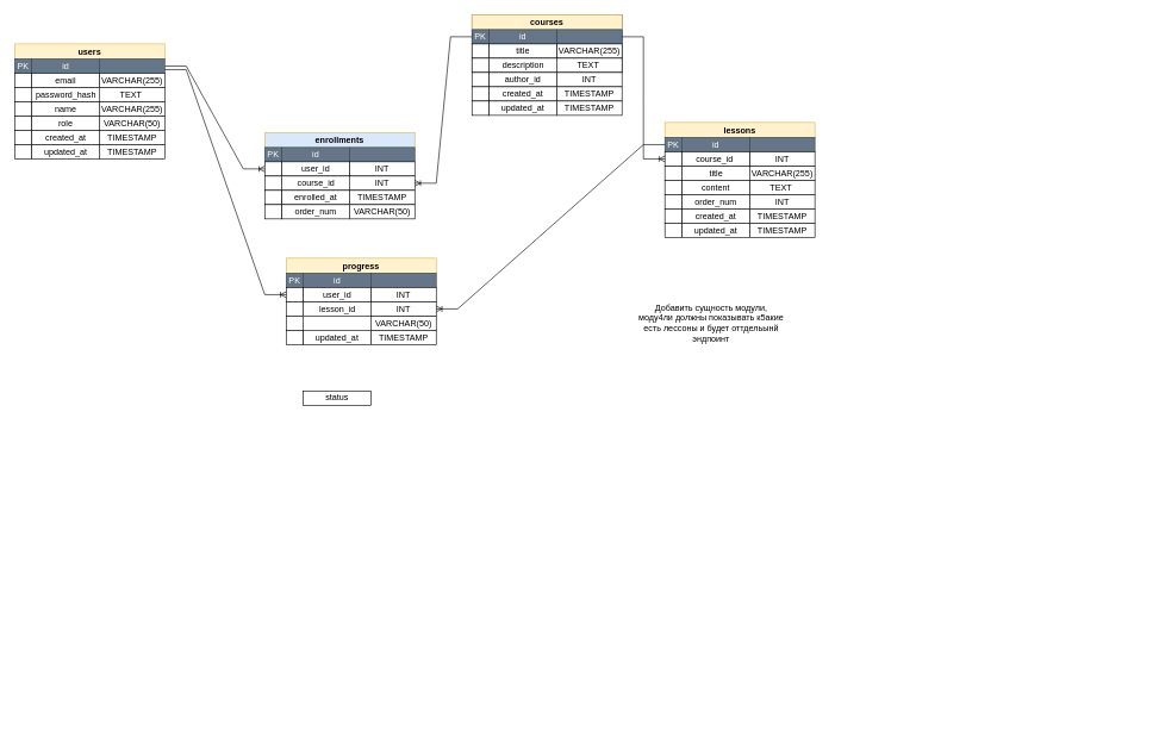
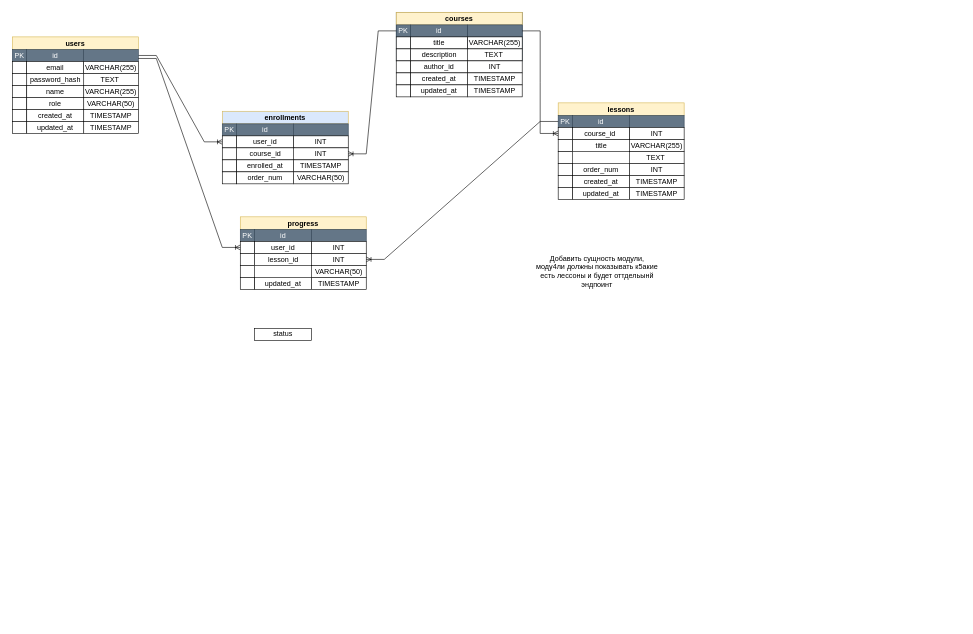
  <mxCell id="0" />
  <mxCell id="1" parent="0" />
  <mxCell id="2" value="" style="group" parent="1" vertex="1" connectable="0"><mxGeometry x="660" y="20" width="210" height="141" as="geometry" /></mxCell>
  <mxCell id="3" value="" style="group;fillColor=#647687;fontColor=#ffffff;strokeColor=#314354;" parent="2" vertex="1" connectable="0"><mxGeometry width="210" height="81" as="geometry" /></mxCell>
  <mxCell id="4" value="&lt;b&gt;courses&lt;/b&gt;" style="rounded=0;whiteSpace=wrap;html=1;fillColor=#fff2cc;strokeColor=#d6b656;" parent="3" vertex="1"><mxGeometry width="210" height="21" as="geometry" /></mxCell>
  <mxCell id="5" value="PK" style="rounded=0;whiteSpace=wrap;html=1;fillColor=#647687;fontColor=#ffffff;strokeColor=#314354;" parent="3" vertex="1"><mxGeometry y="21" width="23.75" height="20" as="geometry" /></mxCell>
  <mxCell id="6" value="" style="rounded=0;whiteSpace=wrap;html=1;fillColor=#647687;fontColor=#ffffff;strokeColor=#314354;" parent="3" vertex="1"><mxGeometry x="118.75" y="21" width="91.25" height="20" as="geometry" /></mxCell>
  <mxCell id="7" value="id" style="rounded=0;whiteSpace=wrap;html=1;fillColor=#647687;fontColor=#ffffff;strokeColor=#314354;" parent="3" vertex="1"><mxGeometry x="23.75" y="21" width="95" height="20" as="geometry" /></mxCell>
  <mxCell id="8" value="" style="rounded=0;whiteSpace=wrap;html=1;" parent="3" vertex="1"><mxGeometry y="41" width="23.75" height="20" as="geometry" /></mxCell>
  <mxCell id="9" value="&lt;span style=&quot;font-size: 12px;&quot;&gt;VARCHAR(255)&lt;/span&gt;" style="rounded=0;whiteSpace=wrap;html=1;" parent="3" vertex="1"><mxGeometry x="118.75" y="41" width="91.25" height="20" as="geometry" /></mxCell>
  <mxCell id="10" value="title" style="rounded=0;whiteSpace=wrap;html=1;" parent="3" vertex="1"><mxGeometry x="23.75" y="41" width="95" height="20" as="geometry" /></mxCell>
  <mxCell id="11" value="&lt;font&gt;description&lt;/font&gt;" style="rounded=0;whiteSpace=wrap;html=1;" parent="3" vertex="1"><mxGeometry x="23.75" y="61" width="96.25" height="20" as="geometry" /></mxCell>
  <mxCell id="12" value="" style="rounded=0;whiteSpace=wrap;html=1;" parent="2" vertex="1"><mxGeometry y="61" width="24" height="20" as="geometry" /></mxCell>
  <mxCell id="13" value="&lt;span style=&quot;font-size: 12px;&quot;&gt;TEXT&amp;nbsp;&lt;/span&gt;" style="rounded=0;whiteSpace=wrap;html=1;" parent="2" vertex="1"><mxGeometry x="119" y="61" width="91" height="20" as="geometry" /></mxCell>
  <mxCell id="14" value="" style="rounded=0;whiteSpace=wrap;html=1;" parent="2" vertex="1"><mxGeometry y="81" width="24" height="20" as="geometry" /></mxCell>
  <mxCell id="15" value="INT" style="rounded=0;whiteSpace=wrap;html=1;" parent="2" vertex="1"><mxGeometry x="119" y="81" width="91" height="20" as="geometry" /></mxCell>
  <mxCell id="16" value="&lt;font&gt;author_id&lt;/font&gt;" style="rounded=0;whiteSpace=wrap;html=1;" parent="2" vertex="1"><mxGeometry x="24" y="81" width="95" height="20" as="geometry" /></mxCell>
  <mxCell id="17" value="" style="rounded=0;whiteSpace=wrap;html=1;" parent="2" vertex="1"><mxGeometry y="101" width="24" height="20" as="geometry" /></mxCell>
  <mxCell id="18" value="&lt;span style=&quot;font-size: 12px;&quot;&gt;TIMESTAMP&lt;/span&gt;" style="rounded=0;whiteSpace=wrap;html=1;" parent="2" vertex="1"><mxGeometry x="119" y="101" width="91" height="20" as="geometry" /></mxCell>
  <mxCell id="19" value="&lt;font&gt;created_at&lt;/font&gt;" style="rounded=0;whiteSpace=wrap;html=1;" parent="2" vertex="1"><mxGeometry x="24" y="101" width="95" height="20" as="geometry" /></mxCell>
  <mxCell id="20" value="" style="rounded=0;whiteSpace=wrap;html=1;" parent="2" vertex="1"><mxGeometry y="121" width="24" height="20" as="geometry" /></mxCell>
  <mxCell id="21" value="&lt;span style=&quot;font-size: 12px;&quot;&gt;TIMESTAMP&lt;/span&gt;" style="rounded=0;whiteSpace=wrap;html=1;" parent="2" vertex="1"><mxGeometry x="119" y="121" width="91" height="20" as="geometry" /></mxCell>
  <mxCell id="22" value="&lt;font&gt;updated_at&lt;/font&gt;" style="rounded=0;whiteSpace=wrap;html=1;" parent="2" vertex="1"><mxGeometry x="24" y="121" width="95" height="20" as="geometry" /></mxCell>
  <mxCell id="23" value="" style="edgeStyle=entityRelationEdgeStyle;fontSize=12;html=1;endArrow=ERoneToMany;rounded=0;exitX=1;exitY=0.5;exitDx=0;exitDy=0;entryX=0;entryY=0.5;entryDx=0;entryDy=0;" parent="1" source="63" target="29" edge="1"><mxGeometry width="100" height="100" relative="1" as="geometry"><mxPoint x="-20" y="251" as="sourcePoint" /><mxPoint x="80" y="151" as="targetPoint" /></mxGeometry></mxCell>
  <mxCell id="24" value="" style="group" parent="1" vertex="1" connectable="0"><mxGeometry x="370" y="185" width="210" height="81" as="geometry" /></mxCell>
  <mxCell id="25" value="&lt;b&gt;enrollments&lt;/b&gt;" style="rounded=0;whiteSpace=wrap;html=1;fillColor=#dae8fc;strokeColor=#d6b656;" parent="24" vertex="1"><mxGeometry width="210" height="21" as="geometry" /></mxCell>
  <mxCell id="26" value="PK" style="rounded=0;whiteSpace=wrap;html=1;fillColor=#647687;fontColor=#ffffff;strokeColor=#314354;" parent="24" vertex="1"><mxGeometry y="21" width="23.75" height="20" as="geometry" /></mxCell>
  <mxCell id="27" value="" style="rounded=0;whiteSpace=wrap;html=1;fillColor=#647687;fontColor=#ffffff;strokeColor=#314354;" parent="24" vertex="1"><mxGeometry x="118.75" y="21" width="91.25" height="20" as="geometry" /></mxCell>
  <mxCell id="28" value="id" style="rounded=0;whiteSpace=wrap;html=1;fillColor=#647687;fontColor=#ffffff;strokeColor=#314354;" parent="24" vertex="1"><mxGeometry x="23.75" y="21" width="95" height="20" as="geometry" /></mxCell>
  <mxCell id="29" value="" style="rounded=0;whiteSpace=wrap;html=1;" parent="24" vertex="1"><mxGeometry y="41" width="23.75" height="20" as="geometry" /></mxCell>
  <mxCell id="30" value="INT" style="rounded=0;whiteSpace=wrap;html=1;" parent="24" vertex="1"><mxGeometry x="118.75" y="41" width="91.25" height="20" as="geometry" /></mxCell>
  <mxCell id="31" value="user_id" style="rounded=0;whiteSpace=wrap;html=1;" parent="24" vertex="1"><mxGeometry x="23.75" y="41" width="95" height="20" as="geometry" /></mxCell>
  <mxCell id="32" value="&lt;font&gt;course_id&lt;/font&gt;" style="rounded=0;whiteSpace=wrap;html=1;" parent="24" vertex="1"><mxGeometry x="23.75" y="61" width="96.25" height="20" as="geometry" /></mxCell>
  <mxCell id="33" value="" style="rounded=0;whiteSpace=wrap;html=1;" parent="1" vertex="1"><mxGeometry x="370" y="246" width="24" height="20" as="geometry" /></mxCell>
  <mxCell id="34" value="INT" style="rounded=0;whiteSpace=wrap;html=1;" parent="1" vertex="1"><mxGeometry x="489" y="246" width="91" height="20" as="geometry" /></mxCell>
  <mxCell id="35" value="" style="rounded=0;whiteSpace=wrap;html=1;" parent="1" vertex="1"><mxGeometry x="370" y="266" width="24" height="20" as="geometry" /></mxCell>
  <mxCell id="36" value="TIMESTAMP" style="rounded=0;whiteSpace=wrap;html=1;" parent="1" vertex="1"><mxGeometry x="489" y="266" width="91" height="20" as="geometry" /></mxCell>
  <mxCell id="37" value="&lt;font&gt;enrolled_at&lt;/font&gt;" style="rounded=0;whiteSpace=wrap;html=1;" parent="1" vertex="1"><mxGeometry x="394" y="266" width="95" height="20" as="geometry" /></mxCell>
  <mxCell id="38" value="" style="rounded=0;whiteSpace=wrap;html=1;" parent="1" vertex="1"><mxGeometry x="370" y="286" width="24" height="20" as="geometry" /></mxCell>
  <mxCell id="39" value="VARCHAR(50)" style="rounded=0;whiteSpace=wrap;html=1;" parent="1" vertex="1"><mxGeometry x="489" y="286" width="91" height="20" as="geometry" /></mxCell>
  <mxCell id="40" value="&lt;font&gt;order_num&lt;/font&gt;" style="rounded=0;whiteSpace=wrap;html=1;" parent="1" vertex="1"><mxGeometry x="394" y="286" width="95" height="20" as="geometry" /></mxCell>
  <mxCell id="41" value="" style="group" parent="1" vertex="1" connectable="0"><mxGeometry x="400" y="361" width="210" height="81" as="geometry" /></mxCell>
  <mxCell id="42" value="&lt;b&gt;progress&lt;/b&gt;" style="rounded=0;whiteSpace=wrap;html=1;fillColor=#fff2cc;strokeColor=#d6b656;" parent="41" vertex="1"><mxGeometry width="210" height="21" as="geometry" /></mxCell>
  <mxCell id="43" value="PK" style="rounded=0;whiteSpace=wrap;html=1;fillColor=#647687;fontColor=#ffffff;strokeColor=#314354;" parent="41" vertex="1"><mxGeometry y="21" width="23.75" height="20" as="geometry" /></mxCell>
  <mxCell id="44" value="" style="rounded=0;whiteSpace=wrap;html=1;fillColor=#647687;fontColor=#ffffff;strokeColor=#314354;" parent="41" vertex="1"><mxGeometry x="118.75" y="21" width="91.25" height="20" as="geometry" /></mxCell>
  <mxCell id="45" value="id" style="rounded=0;whiteSpace=wrap;html=1;fillColor=#647687;fontColor=#ffffff;strokeColor=#314354;" parent="41" vertex="1"><mxGeometry x="23.75" y="21" width="95" height="20" as="geometry" /></mxCell>
  <mxCell id="46" value="" style="rounded=0;whiteSpace=wrap;html=1;" parent="41" vertex="1"><mxGeometry y="41" width="23.75" height="20" as="geometry" /></mxCell>
  <mxCell id="47" value="INT" style="rounded=0;whiteSpace=wrap;html=1;" parent="41" vertex="1"><mxGeometry x="118.75" y="41" width="91.25" height="20" as="geometry" /></mxCell>
  <mxCell id="48" value="user_id" style="rounded=0;whiteSpace=wrap;html=1;" parent="41" vertex="1"><mxGeometry x="23.75" y="41" width="95" height="20" as="geometry" /></mxCell>
  <mxCell id="49" value="&lt;font&gt;lesson_id&lt;/font&gt;" style="rounded=0;whiteSpace=wrap;html=1;" parent="41" vertex="1"><mxGeometry x="23.75" y="61" width="96.25" height="20" as="geometry" /></mxCell>
  <mxCell id="50" value="" style="rounded=0;whiteSpace=wrap;html=1;" parent="1" vertex="1"><mxGeometry x="400" y="422" width="24" height="20" as="geometry" /></mxCell>
  <mxCell id="51" value="INT" style="rounded=0;whiteSpace=wrap;html=1;" parent="1" vertex="1"><mxGeometry x="519" y="422" width="91" height="20" as="geometry" /></mxCell>
  <mxCell id="52" value="" style="rounded=0;whiteSpace=wrap;html=1;" parent="1" vertex="1"><mxGeometry x="400" y="442" width="24" height="20" as="geometry" /></mxCell>
  <mxCell id="53" value="VARCHAR(50)" style="rounded=0;whiteSpace=wrap;html=1;" parent="1" vertex="1"><mxGeometry x="519" y="442" width="91" height="20" as="geometry" /></mxCell>
  <mxCell id="54" value="&lt;font&gt;status&lt;/font&gt;" style="rounded=0;whiteSpace=wrap;html=1;" parent="1" vertex="1"><mxGeometry x="424" y="547" width="95" height="20" as="geometry" /></mxCell>
  <mxCell id="55" value="" style="rounded=0;whiteSpace=wrap;html=1;" parent="1" vertex="1"><mxGeometry x="400" y="462" width="24" height="20" as="geometry" /></mxCell>
  <mxCell id="56" value="TIMESTAMP" style="rounded=0;whiteSpace=wrap;html=1;" parent="1" vertex="1"><mxGeometry x="519" y="462" width="91" height="20" as="geometry" /></mxCell>
  <mxCell id="57" value="&lt;font&gt;updated_at&lt;/font&gt;" style="rounded=0;whiteSpace=wrap;html=1;" parent="1" vertex="1"><mxGeometry x="424" y="462" width="95" height="20" as="geometry" /></mxCell>
  <mxCell id="58" value="" style="edgeStyle=entityRelationEdgeStyle;fontSize=12;html=1;endArrow=ERoneToMany;rounded=0;exitX=0;exitY=0.5;exitDx=0;exitDy=0;entryX=1;entryY=0.5;entryDx=0;entryDy=0;" parent="1" source="5" target="34" edge="1"><mxGeometry width="100" height="100" relative="1" as="geometry"><mxPoint x="610" y="51" as="sourcePoint" /><mxPoint x="640" y="251" as="targetPoint" /><Array as="points"><mxPoint x="890" y="151" /><mxPoint x="640" y="191" /><mxPoint x="750" y="231" /><mxPoint x="590" y="111" /><mxPoint x="660" y="151" /><mxPoint x="680" y="191" /><mxPoint x="670" y="201" /><mxPoint x="650" y="171" /></Array></mxGeometry></mxCell>
  <mxCell id="59" value="" style="group" parent="1" vertex="1" connectable="0"><mxGeometry x="20" y="61" width="210" height="161" as="geometry" /></mxCell>
  <mxCell id="60" value="" style="group" parent="59" vertex="1" connectable="0"><mxGeometry width="210" height="81" as="geometry" /></mxCell>
  <mxCell id="61" value="&lt;b&gt;users&lt;/b&gt;" style="rounded=0;whiteSpace=wrap;html=1;fillColor=#fff2cc;strokeColor=#d6b656;" parent="60" vertex="1"><mxGeometry width="210" height="21" as="geometry" /></mxCell>
  <mxCell id="62" value="PK" style="rounded=0;whiteSpace=wrap;html=1;fillColor=#647687;fontColor=#ffffff;strokeColor=#314354;" parent="60" vertex="1"><mxGeometry y="21" width="23.75" height="20" as="geometry" /></mxCell>
  <mxCell id="63" value="" style="rounded=0;whiteSpace=wrap;html=1;fillColor=#647687;fontColor=#ffffff;strokeColor=#314354;" parent="60" vertex="1"><mxGeometry x="118.75" y="21" width="91.25" height="20" as="geometry" /></mxCell>
  <mxCell id="64" value="id" style="rounded=0;whiteSpace=wrap;html=1;fillColor=#647687;fontColor=#ffffff;strokeColor=#314354;" parent="60" vertex="1"><mxGeometry x="23.75" y="21" width="95" height="20" as="geometry" /></mxCell>
  <mxCell id="65" value="" style="rounded=0;whiteSpace=wrap;html=1;" parent="60" vertex="1"><mxGeometry y="41" width="23.75" height="20" as="geometry" /></mxCell>
  <mxCell id="66" value="&lt;span style=&quot;font-size: 12px;&quot;&gt;VARCHAR(255)&lt;/span&gt;" style="rounded=0;whiteSpace=wrap;html=1;" parent="60" vertex="1"><mxGeometry x="118.75" y="41" width="91.25" height="20" as="geometry" /></mxCell>
  <mxCell id="67" value="email" style="rounded=0;whiteSpace=wrap;html=1;" parent="60" vertex="1"><mxGeometry x="23.75" y="41" width="95" height="20" as="geometry" /></mxCell>
  <mxCell id="68" value="&lt;font&gt;password_hash&lt;/font&gt;" style="rounded=0;whiteSpace=wrap;html=1;" parent="60" vertex="1"><mxGeometry x="23.75" y="61" width="96.25" height="20" as="geometry" /></mxCell>
  <mxCell id="69" value="" style="rounded=0;whiteSpace=wrap;html=1;" parent="59" vertex="1"><mxGeometry y="61" width="24" height="20" as="geometry" /></mxCell>
  <mxCell id="70" value="&lt;span style=&quot;font-size: 12px;&quot;&gt;TEXT&amp;nbsp;&lt;/span&gt;" style="rounded=0;whiteSpace=wrap;html=1;" parent="59" vertex="1"><mxGeometry x="119" y="61" width="91" height="20" as="geometry" /></mxCell>
  <mxCell id="71" value="" style="rounded=0;whiteSpace=wrap;html=1;" parent="59" vertex="1"><mxGeometry y="81" width="24" height="20" as="geometry" /></mxCell>
  <mxCell id="72" value="&lt;span style=&quot;font-size: 12px;&quot;&gt;VARCHAR(255)&lt;/span&gt;" style="rounded=0;whiteSpace=wrap;html=1;" parent="59" vertex="1"><mxGeometry x="119" y="81" width="91" height="20" as="geometry" /></mxCell>
  <mxCell id="73" value="&lt;font&gt;name&lt;/font&gt;" style="rounded=0;whiteSpace=wrap;html=1;" parent="59" vertex="1"><mxGeometry x="24" y="81" width="95" height="20" as="geometry" /></mxCell>
  <mxCell id="74" value="" style="rounded=0;whiteSpace=wrap;html=1;" parent="59" vertex="1"><mxGeometry y="101" width="24" height="20" as="geometry" /></mxCell>
  <mxCell id="75" value="&lt;span style=&quot;font-size: 12px;&quot;&gt;VARCHAR(50)&lt;/span&gt;" style="rounded=0;whiteSpace=wrap;html=1;" parent="59" vertex="1"><mxGeometry x="119" y="101" width="91" height="20" as="geometry" /></mxCell>
  <mxCell id="76" value="&lt;font&gt;role&lt;/font&gt;" style="rounded=0;whiteSpace=wrap;html=1;" parent="59" vertex="1"><mxGeometry x="24" y="101" width="95" height="20" as="geometry" /></mxCell>
  <mxCell id="77" value="" style="rounded=0;whiteSpace=wrap;html=1;" parent="59" vertex="1"><mxGeometry y="121" width="24" height="20" as="geometry" /></mxCell>
  <mxCell id="78" value="&lt;span style=&quot;font-size: 12px;&quot;&gt;TIMESTAMP&lt;/span&gt;" style="rounded=0;whiteSpace=wrap;html=1;" parent="59" vertex="1"><mxGeometry x="119" y="121" width="91" height="20" as="geometry" /></mxCell>
  <mxCell id="79" value="&lt;font&gt;created_at&lt;/font&gt;" style="rounded=0;whiteSpace=wrap;html=1;" parent="59" vertex="1"><mxGeometry x="24" y="121" width="95" height="20" as="geometry" /></mxCell>
  <mxCell id="80" value="" style="rounded=0;whiteSpace=wrap;html=1;" parent="59" vertex="1"><mxGeometry y="141" width="24" height="20" as="geometry" /></mxCell>
  <mxCell id="81" value="&lt;span style=&quot;font-size: 12px;&quot;&gt;TIMESTAMP&lt;/span&gt;" style="rounded=0;whiteSpace=wrap;html=1;" parent="59" vertex="1"><mxGeometry x="119" y="141" width="91" height="20" as="geometry" /></mxCell>
  <mxCell id="82" value="&lt;font&gt;updated_at&lt;/font&gt;" style="rounded=0;whiteSpace=wrap;html=1;" parent="59" vertex="1"><mxGeometry x="24" y="141" width="95" height="20" as="geometry" /></mxCell>
  <mxCell id="83" value="" style="group" parent="1" vertex="1" connectable="0"><mxGeometry x="930" y="171" width="210" height="161" as="geometry" /></mxCell>
  <mxCell id="84" value="" style="group" parent="83" vertex="1" connectable="0"><mxGeometry width="210" height="81" as="geometry" /></mxCell>
  <mxCell id="85" value="&lt;b&gt;lessons&lt;/b&gt;" style="rounded=0;whiteSpace=wrap;html=1;fillColor=#fff2cc;strokeColor=#d6b656;" parent="84" vertex="1"><mxGeometry width="210" height="21" as="geometry" /></mxCell>
  <mxCell id="86" value="PK" style="rounded=0;whiteSpace=wrap;html=1;fillColor=#647687;fontColor=#ffffff;strokeColor=#314354;" parent="84" vertex="1"><mxGeometry y="21" width="23.75" height="20" as="geometry" /></mxCell>
  <mxCell id="87" value="" style="rounded=0;whiteSpace=wrap;html=1;fillColor=#647687;fontColor=#ffffff;strokeColor=#314354;" parent="84" vertex="1"><mxGeometry x="118.75" y="21" width="91.25" height="20" as="geometry" /></mxCell>
  <mxCell id="88" value="id" style="rounded=0;whiteSpace=wrap;html=1;fillColor=#647687;fontColor=#ffffff;strokeColor=#314354;" parent="84" vertex="1"><mxGeometry x="23.75" y="21" width="95" height="20" as="geometry" /></mxCell>
  <mxCell id="89" value="" style="rounded=0;whiteSpace=wrap;html=1;" parent="84" vertex="1"><mxGeometry y="41" width="23.75" height="20" as="geometry" /></mxCell>
  <mxCell id="90" value="INT" style="rounded=0;whiteSpace=wrap;html=1;" parent="84" vertex="1"><mxGeometry x="118.75" y="41" width="91.25" height="20" as="geometry" /></mxCell>
  <mxCell id="91" value="course_id&amp;nbsp;" style="rounded=0;whiteSpace=wrap;html=1;" parent="84" vertex="1"><mxGeometry x="23.75" y="41" width="95" height="20" as="geometry" /></mxCell>
  <mxCell id="92" value="&lt;font&gt;title&lt;/font&gt;" style="rounded=0;whiteSpace=wrap;html=1;" parent="84" vertex="1"><mxGeometry x="23.75" y="61" width="96.25" height="20" as="geometry" /></mxCell>
  <mxCell id="93" value="" style="rounded=0;whiteSpace=wrap;html=1;" parent="83" vertex="1"><mxGeometry y="61" width="24" height="20" as="geometry" /></mxCell>
  <mxCell id="94" value="VARCHAR(255)" style="rounded=0;whiteSpace=wrap;html=1;" parent="83" vertex="1"><mxGeometry x="119" y="61" width="91" height="20" as="geometry" /></mxCell>
  <mxCell id="95" value="" style="rounded=0;whiteSpace=wrap;html=1;" parent="83" vertex="1"><mxGeometry y="81" width="24" height="20" as="geometry" /></mxCell>
  <mxCell id="96" value="TEXT&amp;nbsp;" style="rounded=0;whiteSpace=wrap;html=1;" parent="83" vertex="1"><mxGeometry x="119" y="81" width="91" height="20" as="geometry" /></mxCell>
- <mxCell id="97" value="&lt;font&gt;content&lt;/font&gt;" style="rounded=0;whiteSpace=wrap;html=1;" parent="83" vertex="1"><mxGeometry x="24" y="81" width="95" height="20" as="geometry" /></mxCell>
  <mxCell id="98" value="" style="rounded=0;whiteSpace=wrap;html=1;" parent="83" vertex="1"><mxGeometry y="101" width="24" height="20" as="geometry" /></mxCell>
  <mxCell id="99" value="INT" style="rounded=0;whiteSpace=wrap;html=1;" parent="83" vertex="1"><mxGeometry x="119" y="101" width="91" height="20" as="geometry" /></mxCell>
  <mxCell id="100" value="&lt;font&gt;order_num&lt;/font&gt;" style="rounded=0;whiteSpace=wrap;html=1;" parent="83" vertex="1"><mxGeometry x="24" y="101" width="95" height="20" as="geometry" /></mxCell>
  <mxCell id="101" value="" style="rounded=0;whiteSpace=wrap;html=1;" parent="83" vertex="1"><mxGeometry y="121" width="24" height="20" as="geometry" /></mxCell>
  <mxCell id="102" value="&lt;span style=&quot;font-size: 12px;&quot;&gt;TIMESTAMP&lt;/span&gt;" style="rounded=0;whiteSpace=wrap;html=1;" parent="83" vertex="1"><mxGeometry x="119" y="121" width="91" height="20" as="geometry" /></mxCell>
  <mxCell id="103" value="&lt;font&gt;created_at&lt;/font&gt;" style="rounded=0;whiteSpace=wrap;html=1;" parent="83" vertex="1"><mxGeometry x="24" y="121" width="95" height="20" as="geometry" /></mxCell>
  <mxCell id="104" value="" style="rounded=0;whiteSpace=wrap;html=1;" parent="83" vertex="1"><mxGeometry y="141" width="24" height="20" as="geometry" /></mxCell>
  <mxCell id="105" value="&lt;span style=&quot;font-size: 12px;&quot;&gt;TIMESTAMP&lt;/span&gt;" style="rounded=0;whiteSpace=wrap;html=1;" parent="83" vertex="1"><mxGeometry x="119" y="141" width="91" height="20" as="geometry" /></mxCell>
  <mxCell id="106" value="&lt;font&gt;updated_at&lt;/font&gt;" style="rounded=0;whiteSpace=wrap;html=1;" parent="83" vertex="1"><mxGeometry x="24" y="141" width="95" height="20" as="geometry" /></mxCell>
  <mxCell id="107" value="" style="edgeStyle=entityRelationEdgeStyle;fontSize=12;html=1;endArrow=ERoneToMany;rounded=0;entryX=0;entryY=0.5;entryDx=0;entryDy=0;" parent="1" target="89" edge="1"><mxGeometry width="100" height="100" relative="1" as="geometry"><mxPoint x="870" y="51" as="sourcePoint" /><mxPoint x="660" y="326" as="targetPoint" /><Array as="points"><mxPoint x="970" y="261" /><mxPoint x="720" y="301" /><mxPoint x="830" y="341" /><mxPoint x="670" y="221" /><mxPoint x="740" y="261" /><mxPoint x="760" y="301" /><mxPoint x="750" y="311" /><mxPoint x="730" y="281" /></Array></mxGeometry></mxCell>
  <mxCell id="108" value="" style="edgeStyle=entityRelationEdgeStyle;fontSize=12;html=1;endArrow=ERoneToMany;rounded=0;entryX=0;entryY=0.5;entryDx=0;entryDy=0;exitX=1;exitY=0.75;exitDx=0;exitDy=0;" parent="1" source="63" target="46" edge="1"><mxGeometry width="100" height="100" relative="1" as="geometry"><mxPoint x="930" y="381" as="sourcePoint" /><mxPoint x="990" y="552" as="targetPoint" /><Array as="points"><mxPoint x="1030" y="591" /><mxPoint x="780" y="631" /><mxPoint x="890" y="671" /><mxPoint x="730" y="551" /><mxPoint x="800" y="591" /><mxPoint x="820" y="631" /><mxPoint x="810" y="641" /><mxPoint x="790" y="611" /></Array></mxGeometry></mxCell>
  <mxCell id="109" value="" style="edgeStyle=entityRelationEdgeStyle;fontSize=12;html=1;endArrow=ERoneToMany;rounded=0;entryX=1;entryY=0.5;entryDx=0;entryDy=0;exitX=0;exitY=0.5;exitDx=0;exitDy=0;" parent="1" source="86" target="51" edge="1"><mxGeometry width="100" height="100" relative="1" as="geometry"><mxPoint x="800" y="461" as="sourcePoint" /><mxPoint x="970" y="776" as="targetPoint" /><Array as="points"><mxPoint x="1600" y="955" /><mxPoint x="1350" y="995" /><mxPoint x="1460" y="1035" /><mxPoint x="1300" y="915" /><mxPoint x="1370" y="955" /><mxPoint x="1390" y="995" /><mxPoint x="1380" y="1005" /><mxPoint x="1360" y="975" /></Array></mxGeometry></mxCell>
  <mxCell id="110" value="Добавить сущность модули, моду4ли должны показывать к5акие есть лессоны и будет оттдельынй эндпоинт" style="text;html=1;align=center;verticalAlign=middle;whiteSpace=wrap;rounded=0;" vertex="1" parent="1"><mxGeometry x="890" y="372" width="210" height="160" as="geometry" /></mxCell>
